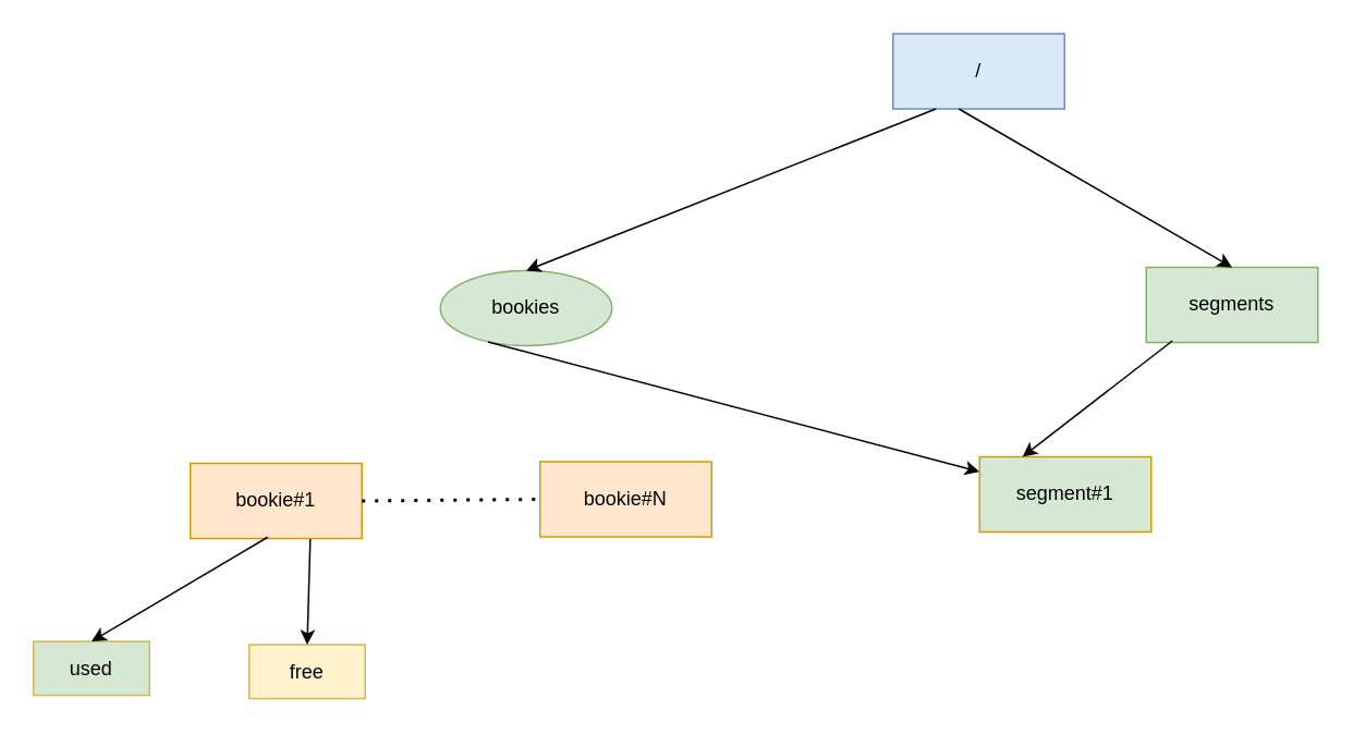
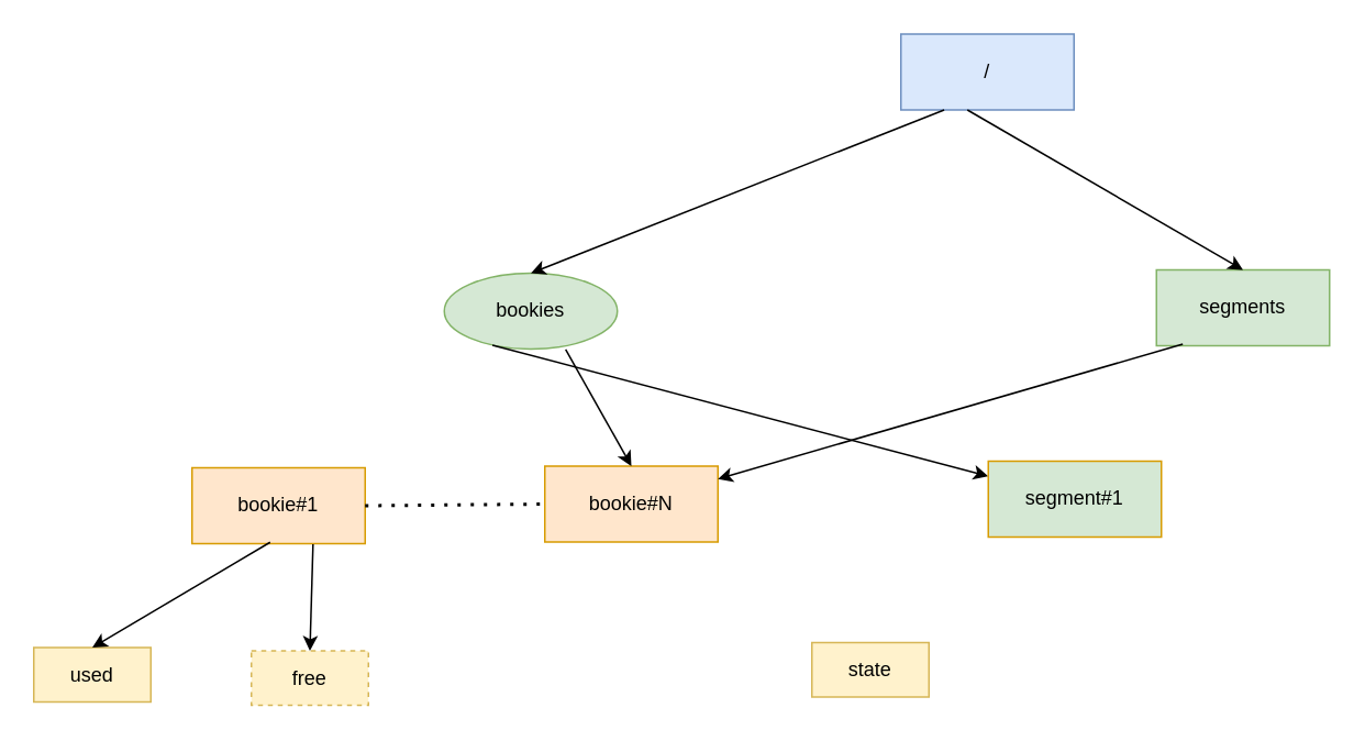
  <mxCell id="0" />
  <mxCell id="1" parent="0" />
  <mxCell id="2" value="/" style="rounded=0;whiteSpace=wrap;html=1;fillColor=#dae8fc;strokeColor=#6c8ebf;" parent="1" vertex="1"><mxGeometry x="546" y="20" width="105" height="46" as="geometry" /></mxCell>
  <mxCell id="3" value="bookies" style="ellipse;whiteSpace=wrap;html=1;fillColor=#d5e8d4;strokeColor=#82b366;" parent="1" vertex="1"><mxGeometry x="269" y="165" width="105" height="46" as="geometry" /></mxCell>
  <mxCell id="4" value="bookie#1" style="rounded=0;whiteSpace=wrap;html=1;fillColor=#ffe6cc;strokeColor=#d79b00;" parent="1" vertex="1"><mxGeometry x="116" y="283" width="105" height="46" as="geometry" /></mxCell>
  <mxCell id="5" value="bookie#N" style="rounded=0;whiteSpace=wrap;html=1;fillColor=#ffe6cc;strokeColor=#d79b00;" parent="1" vertex="1"><mxGeometry x="330" y="282" width="105" height="46" as="geometry" /></mxCell>
  <mxCell id="6" value="" style="endArrow=none;dashed=1;html=1;dashPattern=1 3;strokeWidth=2;rounded=0;exitX=1;exitY=0.5;exitDx=0;exitDy=0;entryX=0;entryY=0.5;entryDx=0;entryDy=0;" parent="1" source="4" target="5" edge="1"><mxGeometry width="50" height="50" relative="1" as="geometry"><mxPoint x="262" y="312" as="sourcePoint" /><mxPoint x="316" y="310" as="targetPoint" /></mxGeometry></mxCell>
- <mxCell id="7" value="used" style="rounded=0;whiteSpace=wrap;html=1;fillColor=#d5e8d4;strokeColor=#d6b656;" parent="1" vertex="1"><mxGeometry x="20" y="392" width="71" height="33" as="geometry" /></mxCell>
- <mxCell id="8" value="free" style="rounded=0;whiteSpace=wrap;html=1;fillColor=#fff2cc;strokeColor=#d6b656;" parent="1" vertex="1"><mxGeometry x="152" y="394" width="71" height="33" as="geometry" /></mxCell>
+ <mxCell id="7" value="used" style="rounded=0;whiteSpace=wrap;html=1;fillColor=#fff2cc;strokeColor=#d6b656;" parent="1" vertex="1"><mxGeometry x="20" y="392" width="71" height="33" as="geometry" /></mxCell>
+ <mxCell id="8" value="free" style="rounded=0;whiteSpace=wrap;html=1;fillColor=#fff2cc;strokeColor=#d6b656;dashed=1;" parent="1" vertex="1"><mxGeometry x="152" y="394" width="71" height="33" as="geometry" /></mxCell>
  <mxCell id="9" value="" style="endArrow=classic;html=1;rounded=0;entryX=0.5;entryY=0;entryDx=0;entryDy=0;exitX=0.451;exitY=0.982;exitDx=0;exitDy=0;exitPerimeter=0;" parent="1" source="4" target="7" edge="1"><mxGeometry width="50" height="50" relative="1" as="geometry"><mxPoint x="152" y="332" as="sourcePoint" /><mxPoint x="202" y="282" as="targetPoint" /></mxGeometry></mxCell>
  <mxCell id="10" value="" style="endArrow=classic;html=1;rounded=0;entryX=0.5;entryY=0;entryDx=0;entryDy=0;exitX=0.699;exitY=1.006;exitDx=0;exitDy=0;exitPerimeter=0;" parent="1" source="4" target="8" edge="1"><mxGeometry width="50" height="50" relative="1" as="geometry"><mxPoint x="173" y="338" as="sourcePoint" /><mxPoint x="45" y="405" as="targetPoint" /></mxGeometry></mxCell>
  <mxCell id="11" value="" style="endArrow=classic;html=1;rounded=0;entryX=0.5;entryY=0;entryDx=0;entryDy=0;exitX=0.25;exitY=1;exitDx=0;exitDy=0;" parent="1" source="2" target="3" edge="1"><mxGeometry width="50" height="50" relative="1" as="geometry"><mxPoint x="441" y="119" as="sourcePoint" /><mxPoint x="491" y="69" as="targetPoint" /></mxGeometry></mxCell>
  <mxCell id="12" value="" style="endArrow=classic;html=1;rounded=0;exitX=0.25;exitY=1;exitDx=0;exitDy=0;" parent="1" source="3" target="16" edge="1"><mxGeometry width="50" height="50" relative="1" as="geometry"><mxPoint x="100" y="153" as="sourcePoint" /><mxPoint x="150" y="103" as="targetPoint" /></mxGeometry></mxCell>
+ <mxCell id="13" value="" style="endArrow=classic;html=1;rounded=0;exitX=0.701;exitY=1.006;exitDx=0;exitDy=0;exitPerimeter=0;entryX=0.5;entryY=0;entryDx=0;entryDy=0;" parent="1" source="3" target="5" edge="1"><mxGeometry width="50" height="50" relative="1" as="geometry"><mxPoint x="319" y="284" as="sourcePoint" /><mxPoint x="369" y="234" as="targetPoint" /></mxGeometry></mxCell>
  <mxCell id="14" value="segments" style="rounded=0;whiteSpace=wrap;html=1;fillColor=#d5e8d4;strokeColor=#82b366;" vertex="1" parent="1"><mxGeometry x="701" y="163" width="105" height="46" as="geometry" /></mxCell>
  <mxCell id="15" value="" style="endArrow=classic;html=1;rounded=0;exitX=0.384;exitY=1;exitDx=0;exitDy=0;entryX=0.5;entryY=0;entryDx=0;entryDy=0;exitPerimeter=0;" edge="1" parent="1" source="2" target="14"><mxGeometry width="50" height="50" relative="1" as="geometry"><mxPoint x="645" y="122" as="sourcePoint" /><mxPoint x="695" y="72" as="targetPoint" /></mxGeometry></mxCell>
  <mxCell id="16" value="segment#1" style="rounded=0;whiteSpace=wrap;html=1;fillColor=#d5e8d4;strokeColor=#d79b00;" vertex="1" parent="1"><mxGeometry x="599" y="279" width="105" height="46" as="geometry" /></mxCell>
- <mxCell id="17" value="" style="endArrow=classic;html=1;rounded=0;entryX=0.25;entryY=0;entryDx=0;entryDy=0;exitX=0.152;exitY=0.978;exitDx=0;exitDy=0;exitPerimeter=0;" edge="1" parent="1" source="14" target="16"><mxGeometry width="50" height="50" relative="1" as="geometry"><mxPoint x="937" y="300" as="sourcePoint" /><mxPoint x="987" y="250" as="targetPoint" /></mxGeometry></mxCell>
+ <mxCell id="17" value="" style="endArrow=classic;html=1;rounded=0;exitX=0.152;exitY=0.978;exitDx=0;exitDy=0;exitPerimeter=0;" edge="1" parent="1" source="14" target="5"><mxGeometry width="50" height="50" relative="1" as="geometry"><mxPoint x="937" y="300" as="sourcePoint" /><mxPoint x="987" y="250" as="targetPoint" /></mxGeometry></mxCell>
+ <mxCell id="18" value="state" style="rounded=0;whiteSpace=wrap;html=1;fillColor=#fff2cc;strokeColor=#d6b656;" vertex="1" parent="1"><mxGeometry x="492" y="389" width="71" height="33" as="geometry" /></mxCell>
